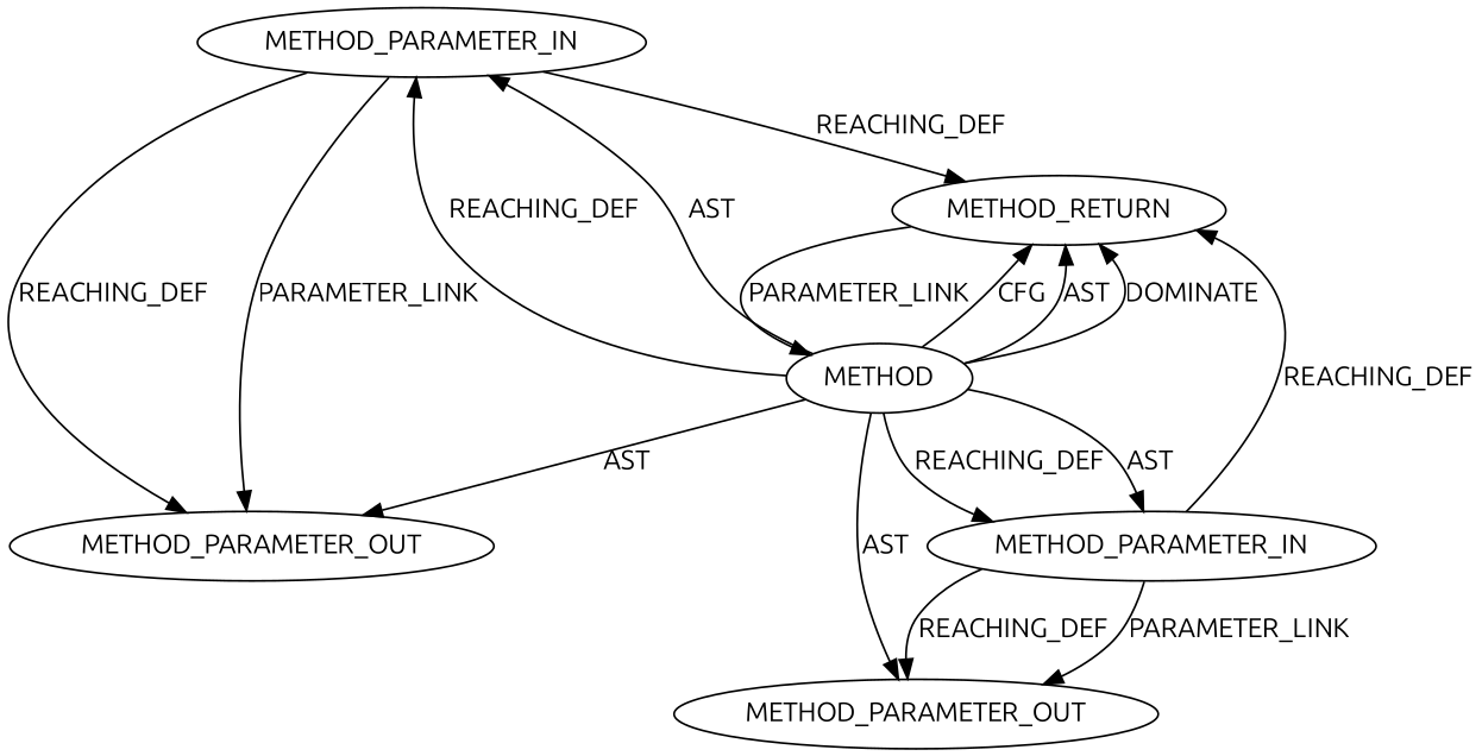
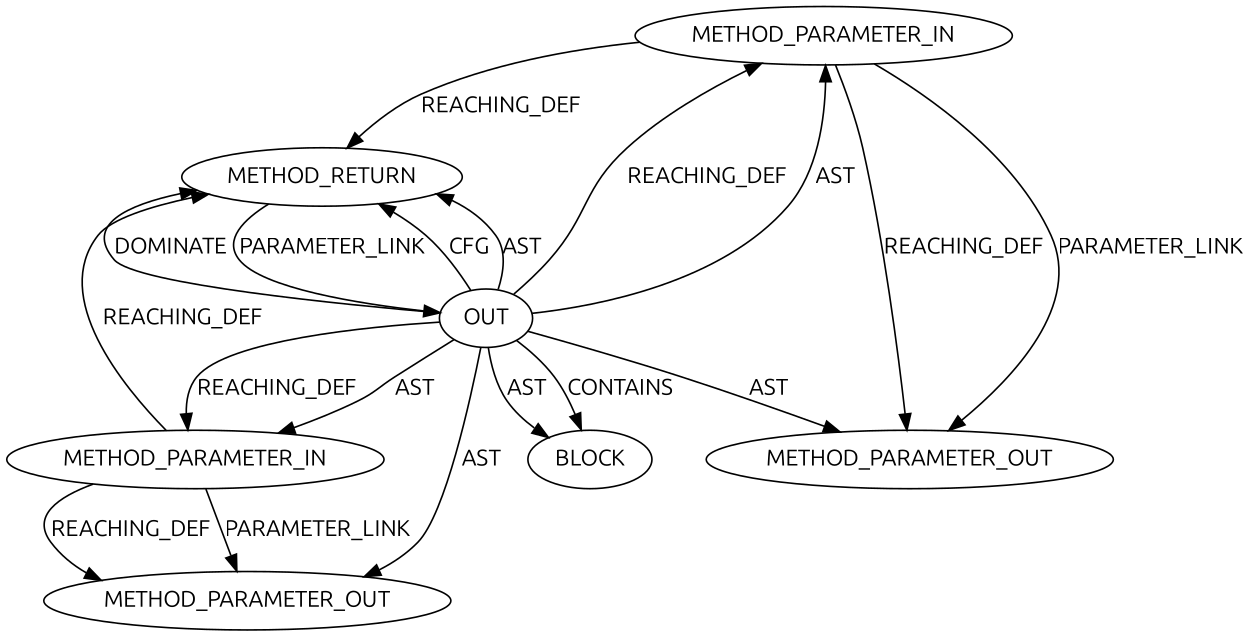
  digraph {
    fontname=Ubuntu
    node [CODE=p1 EVALUATION_STRATEGY=BY_VALUE IS_VARIADIC=false ORDER=1 TYPE_FULL_NAME=ANY fontname=Ubuntu]
    edge [fontname=Ubuntu]
    n1 [INDEX=1 NAME=p1 label=METHOD_PARAMETER_IN]
    n2 [CODE=RET ORDER=2 label=METHOD_RETURN IS_VARIADIC=""]
    n3 [INDEX=1 NAME=p1 label=METHOD_PARAMETER_OUT]
-   n4 [AST_PARENT_FULL_NAME="<global>" AST_PARENT_TYPE=NAMESPACE_BLOCK CODE="<empty>" FILENAME="<empty>" FULL_NAME=srp_verify_server_param IS_EXTERNAL=true NAME=srp_verify_server_param ORDER=0 label=METHOD EVALUATION_STRATEGY="" IS_VARIADIC="" TYPE_FULL_NAME=""]
+   n4 [AST_PARENT_FULL_NAME="<global>" AST_PARENT_TYPE=NAMESPACE_BLOCK CODE="<empty>" FILENAME="<empty>" FULL_NAME=srp_verify_server_param IS_EXTERNAL=true NAME=srp_verify_server_param ORDER=0 label=OUT EVALUATION_STRATEGY="" IS_VARIADIC="" TYPE_FULL_NAME=""]
    n5 [CODE=p2 INDEX=2 NAME=p2 ORDER=2 label=METHOD_PARAMETER_OUT]
+   n6 [ARGUMENT_INDEX=1 CODE="<empty>" label=BLOCK EVALUATION_STRATEGY="" IS_VARIADIC=""]
    n7 [CODE=p2 INDEX=2 NAME=p2 ORDER=2 label=METHOD_PARAMETER_IN]
    n1 -> n2 [VARIABLE=p1 label=REACHING_DEF]
    n1 -> n3 [VARIABLE=p1 label=REACHING_DEF]
    n1 -> n3 [label=PARAMETER_LINK]
    n2 -> n4 [label=PARAMETER_LINK]
    n4 -> n1 [label=REACHING_DEF]
    n4 -> n1 [label=AST]
    n4 -> n2 [label=CFG]
    n4 -> n2 [label=AST]
    n4 -> n2 [label=DOMINATE]
    n4 -> n3 [label=AST]
    n4 -> n5 [label=AST]
+   n4 -> n6 [label=CONTAINS]
+   n4 -> n6 [label=AST]
    n4 -> n7 [label=REACHING_DEF]
    n4 -> n7 [label=AST]
    n7 -> n2 [VARIABLE=p2 label=REACHING_DEF]
    n7 -> n5 [VARIABLE=p2 label=REACHING_DEF]
    n7 -> n5 [label=PARAMETER_LINK]
  }
